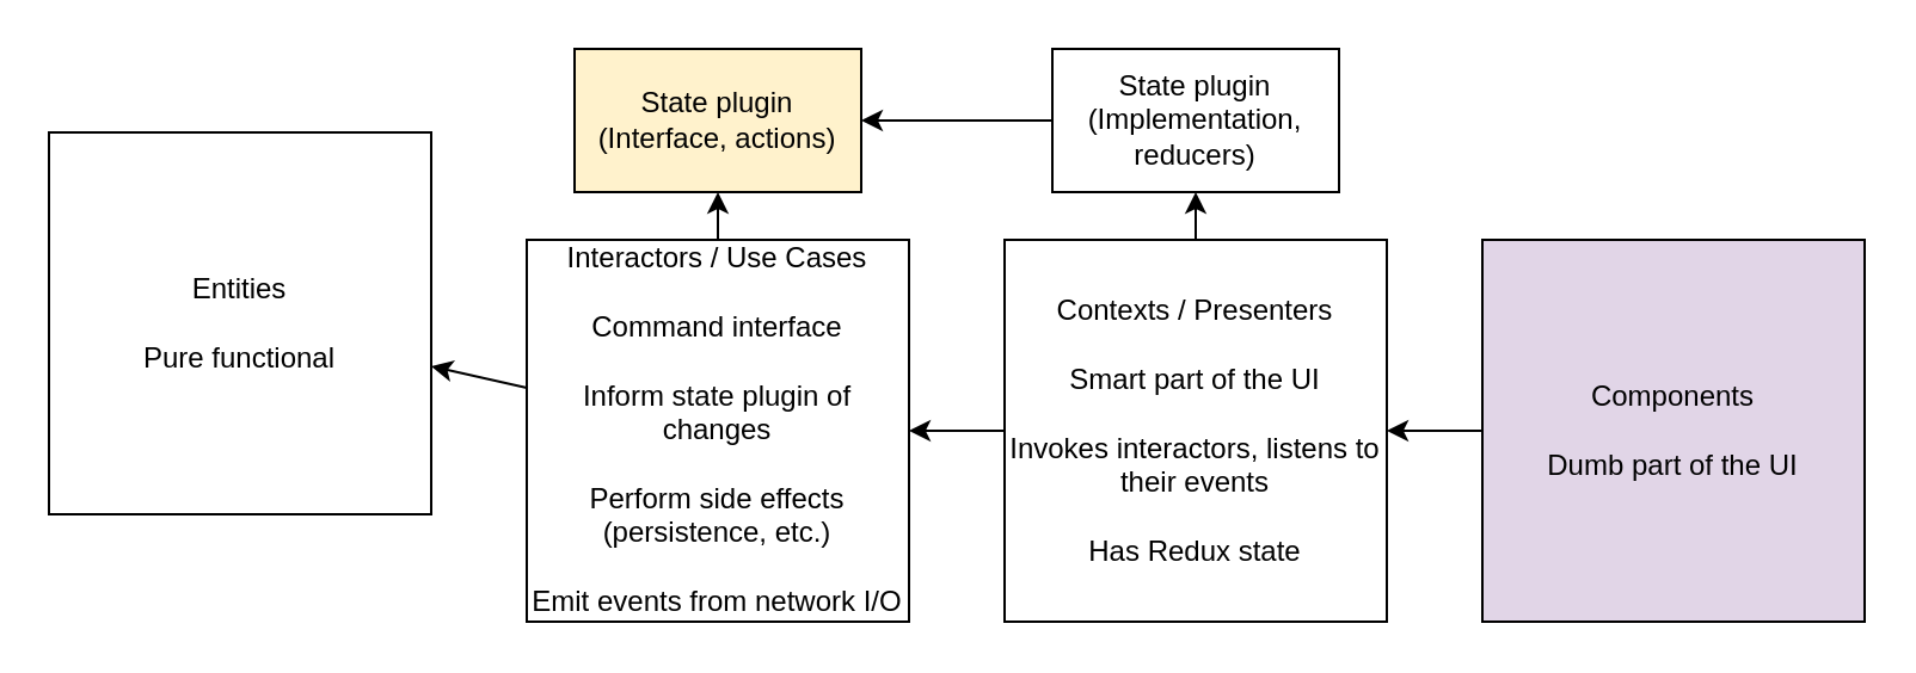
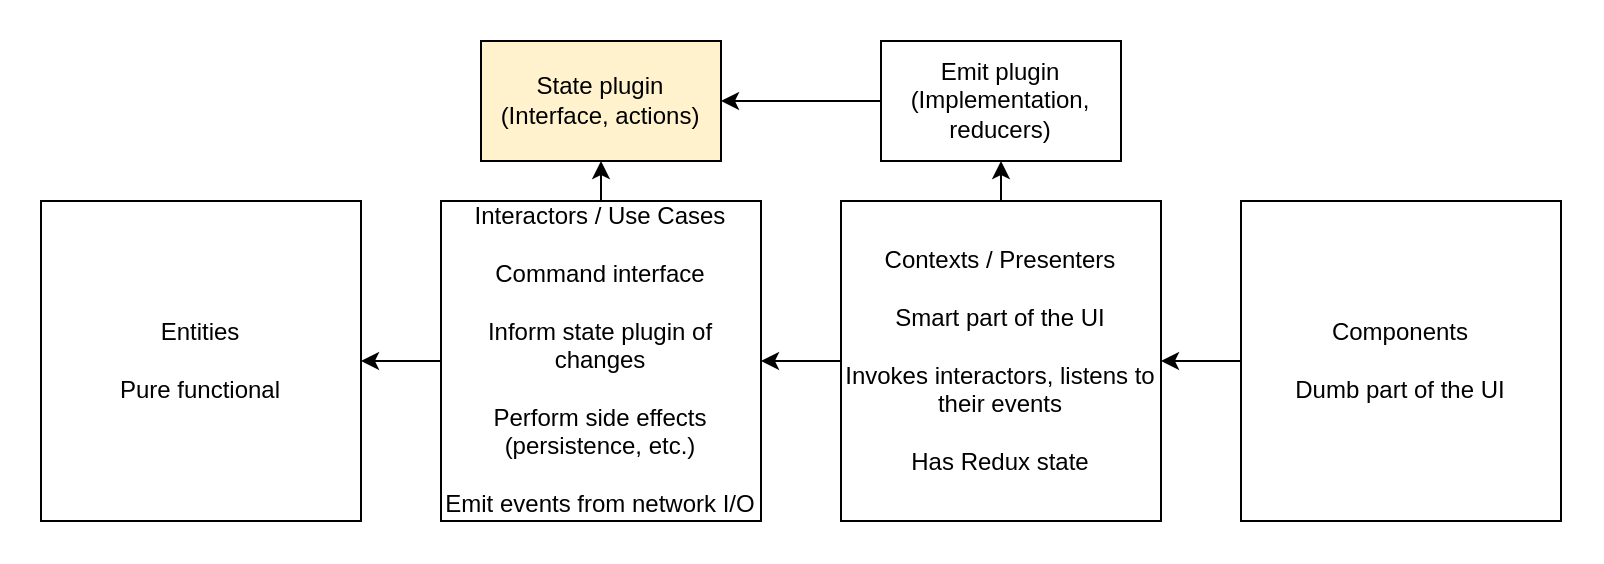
  <mxCell id="0" />
  <mxCell id="1" parent="0" />
  <mxCell id="2" style="edgeStyle=none;html=1;" edge="1" parent="1" source="3" target="6"><mxGeometry relative="1" as="geometry" /></mxCell>
- <mxCell id="3" value="Components&lt;br&gt;&lt;br&gt;Dumb part of the UI" style="rounded=0;whiteSpace=wrap;html=1;fillColor=#e1d5e7;" vertex="1" parent="1"><mxGeometry x="620" y="100" width="160" height="160" as="geometry" /></mxCell>
+ <mxCell id="3" value="Components&lt;br&gt;&lt;br&gt;Dumb part of the UI" style="rounded=0;whiteSpace=wrap;html=1;" vertex="1" parent="1"><mxGeometry x="620" y="100" width="160" height="160" as="geometry" /></mxCell>
  <mxCell id="4" style="edgeStyle=none;html=1;" edge="1" parent="1" source="6" target="9"><mxGeometry relative="1" as="geometry" /></mxCell>
  <mxCell id="5" style="edgeStyle=none;html=1;" edge="1" parent="1" source="6" target="13"><mxGeometry relative="1" as="geometry" /></mxCell>
  <mxCell id="6" value="Contexts / Presenters&lt;br&gt;&lt;br&gt;Smart part of the UI&lt;br&gt;&lt;br&gt;Invokes interactors, listens to their events&lt;br&gt;&lt;br&gt;Has Redux state" style="rounded=0;whiteSpace=wrap;html=1;" vertex="1" parent="1"><mxGeometry x="420" y="100" width="160" height="160" as="geometry" /></mxCell>
  <mxCell id="7" style="edgeStyle=none;html=1;" edge="1" parent="1" source="9" target="10"><mxGeometry relative="1" as="geometry" /></mxCell>
  <mxCell id="8" style="edgeStyle=none;html=1;" edge="1" parent="1" source="9" target="11"><mxGeometry relative="1" as="geometry" /></mxCell>
  <mxCell id="9" value="Interactors / Use Cases&lt;br&gt;&lt;br&gt;Command interface&lt;br&gt;&lt;br&gt;Inform state plugin of changes&lt;br&gt;&lt;br&gt;Perform side effects&lt;br&gt;(persistence, etc.)&lt;br&gt;&lt;br&gt;Emit events from network I/O" style="rounded=0;whiteSpace=wrap;html=1;" vertex="1" parent="1"><mxGeometry x="220" y="100" width="160" height="160" as="geometry" /></mxCell>
- <mxCell id="10" value="Entities&lt;br&gt;&lt;br&gt;Pure functional" style="rounded=0;whiteSpace=wrap;html=1;" vertex="1" parent="1"><mxGeometry x="20" y="55" width="160" height="160" as="geometry" /></mxCell>
+ <mxCell id="10" value="Entities&lt;br&gt;&lt;br&gt;Pure functional" style="rounded=0;whiteSpace=wrap;html=1;" vertex="1" parent="1"><mxGeometry x="20" y="100" width="160" height="160" as="geometry" /></mxCell>
  <mxCell id="11" value="State plugin&lt;br&gt;(Interface, actions)" style="rounded=0;whiteSpace=wrap;html=1;fillColor=#fff2cc;" vertex="1" parent="1"><mxGeometry x="240" y="20" width="120" height="60" as="geometry" /></mxCell>
  <mxCell id="12" style="edgeStyle=none;html=1;" edge="1" parent="1" source="13" target="11"><mxGeometry relative="1" as="geometry" /></mxCell>
- <mxCell id="13" value="State plugin&lt;br&gt;(Implementation, reducers)" style="rounded=0;whiteSpace=wrap;html=1;" vertex="1" parent="1"><mxGeometry x="440" y="20" width="120" height="60" as="geometry" /></mxCell>
+ <mxCell id="13" value="Emit plugin&lt;br&gt;(Implementation, reducers)" style="rounded=0;whiteSpace=wrap;html=1;" vertex="1" parent="1"><mxGeometry x="440" y="20" width="120" height="60" as="geometry" /></mxCell>
